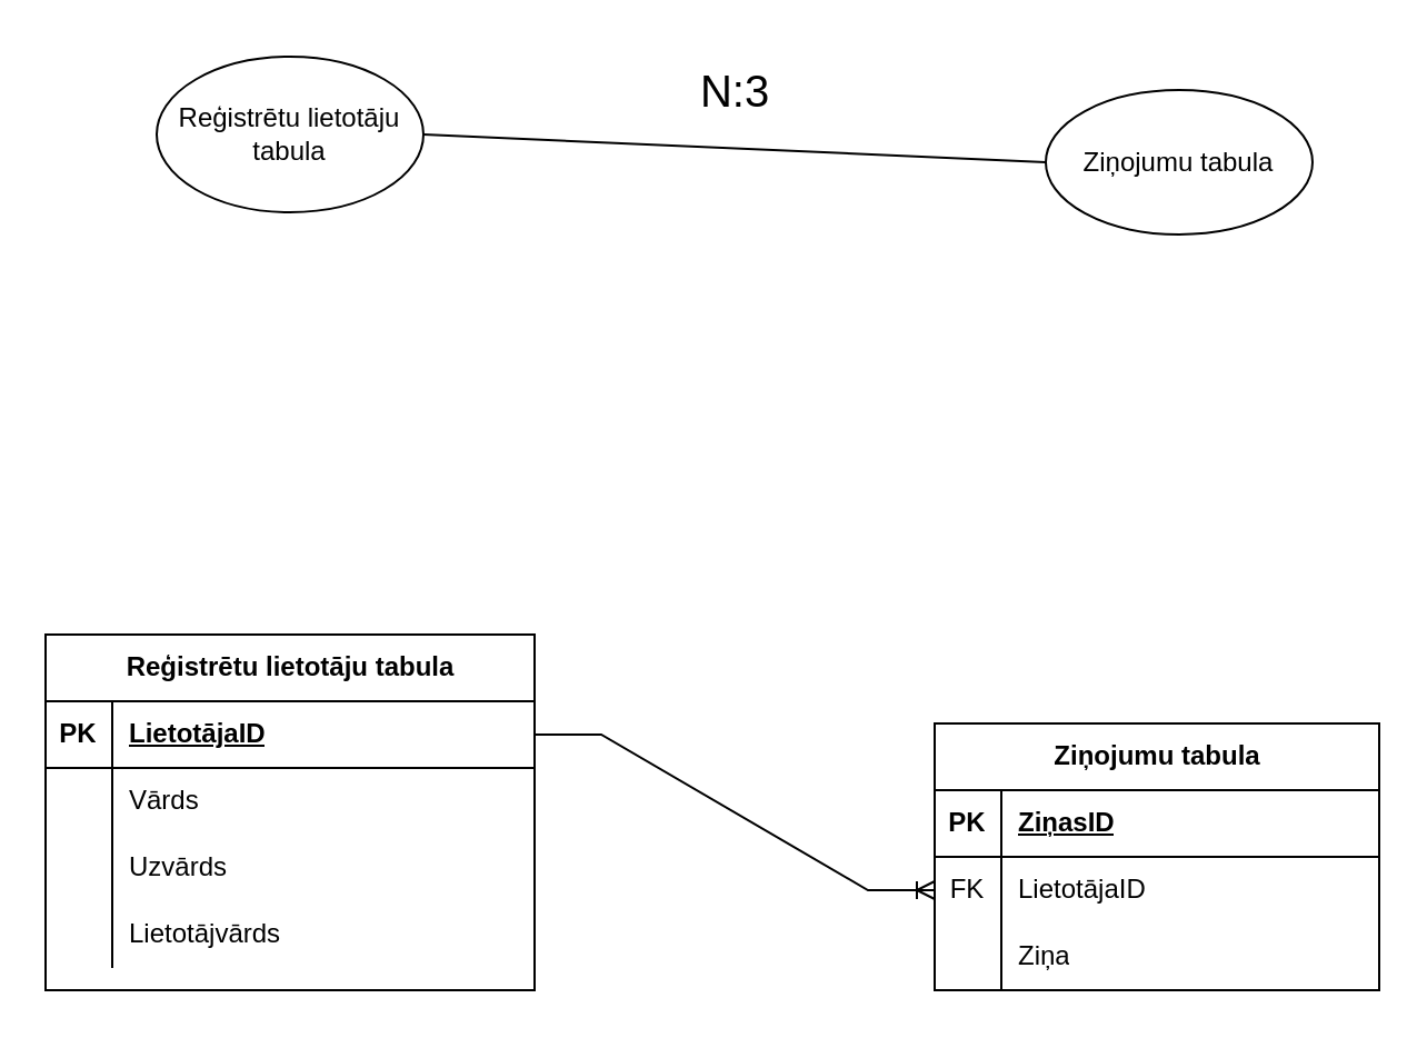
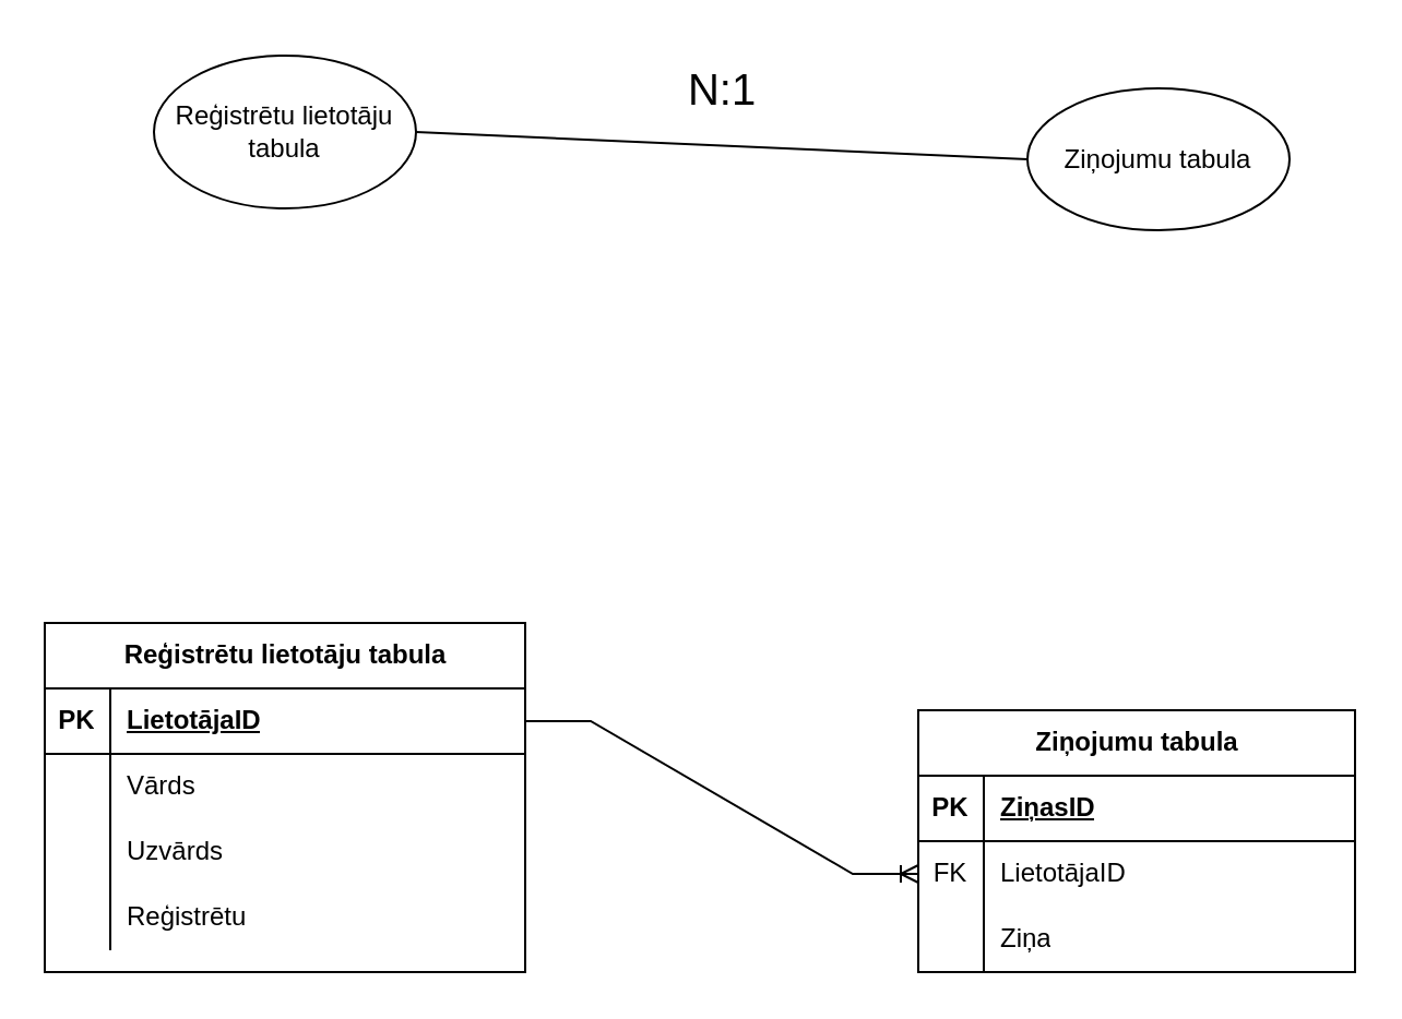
  <mxCell id="0" />
  <mxCell id="1" parent="0" />
  <mxCell id="2" value="Reģistrētu lietotāju tabula" style="shape=table;startSize=30;container=1;collapsible=1;childLayout=tableLayout;fixedRows=1;rowLines=0;fontStyle=1;align=center;resizeLast=1;html=1;" vertex="1" parent="1"><mxGeometry x="20" y="285" width="220" height="160" as="geometry" /></mxCell>
  <mxCell id="3" value="" style="shape=tableRow;horizontal=0;startSize=0;swimlaneHead=0;swimlaneBody=0;fillColor=none;collapsible=0;dropTarget=0;points=[[0,0.5],[1,0.5]];portConstraint=eastwest;top=0;left=0;right=0;bottom=1;" vertex="1" parent="2"><mxGeometry y="30" width="220" height="30" as="geometry" /></mxCell>
  <mxCell id="4" value="PK" style="shape=partialRectangle;connectable=0;fillColor=none;top=0;left=0;bottom=0;right=0;fontStyle=1;overflow=hidden;whiteSpace=wrap;html=1;" vertex="1" parent="3"><mxGeometry width="30" height="30" as="geometry"><mxRectangle width="30" height="30" as="alternateBounds" /></mxGeometry></mxCell>
  <mxCell id="5" value="LietotājaID" style="shape=partialRectangle;connectable=0;fillColor=none;top=0;left=0;bottom=0;right=0;align=left;spacingLeft=6;fontStyle=5;overflow=hidden;whiteSpace=wrap;html=1;" vertex="1" parent="3"><mxGeometry x="30" width="190" height="30" as="geometry"><mxRectangle width="190" height="30" as="alternateBounds" /></mxGeometry></mxCell>
  <mxCell id="6" value="" style="shape=tableRow;horizontal=0;startSize=0;swimlaneHead=0;swimlaneBody=0;fillColor=none;collapsible=0;dropTarget=0;points=[[0,0.5],[1,0.5]];portConstraint=eastwest;top=0;left=0;right=0;bottom=0;" vertex="1" parent="2"><mxGeometry y="60" width="220" height="30" as="geometry" /></mxCell>
  <mxCell id="7" value="" style="shape=partialRectangle;connectable=0;fillColor=none;top=0;left=0;bottom=0;right=0;editable=1;overflow=hidden;whiteSpace=wrap;html=1;" vertex="1" parent="6"><mxGeometry width="30" height="30" as="geometry"><mxRectangle width="30" height="30" as="alternateBounds" /></mxGeometry></mxCell>
  <mxCell id="8" value="Vārds" style="shape=partialRectangle;connectable=0;fillColor=none;top=0;left=0;bottom=0;right=0;align=left;spacingLeft=6;overflow=hidden;whiteSpace=wrap;html=1;" vertex="1" parent="6"><mxGeometry x="30" width="190" height="30" as="geometry"><mxRectangle width="190" height="30" as="alternateBounds" /></mxGeometry></mxCell>
  <mxCell id="9" value="" style="shape=tableRow;horizontal=0;startSize=0;swimlaneHead=0;swimlaneBody=0;fillColor=none;collapsible=0;dropTarget=0;points=[[0,0.5],[1,0.5]];portConstraint=eastwest;top=0;left=0;right=0;bottom=0;" vertex="1" parent="2"><mxGeometry y="90" width="220" height="30" as="geometry" /></mxCell>
  <mxCell id="10" value="" style="shape=partialRectangle;connectable=0;fillColor=none;top=0;left=0;bottom=0;right=0;editable=1;overflow=hidden;whiteSpace=wrap;html=1;" vertex="1" parent="9"><mxGeometry width="30" height="30" as="geometry"><mxRectangle width="30" height="30" as="alternateBounds" /></mxGeometry></mxCell>
  <mxCell id="11" value="Uzvārds" style="shape=partialRectangle;connectable=0;fillColor=none;top=0;left=0;bottom=0;right=0;align=left;spacingLeft=6;overflow=hidden;whiteSpace=wrap;html=1;" vertex="1" parent="9"><mxGeometry x="30" width="190" height="30" as="geometry"><mxRectangle width="190" height="30" as="alternateBounds" /></mxGeometry></mxCell>
  <mxCell id="12" value="" style="shape=tableRow;horizontal=0;startSize=0;swimlaneHead=0;swimlaneBody=0;fillColor=none;collapsible=0;dropTarget=0;points=[[0,0.5],[1,0.5]];portConstraint=eastwest;top=0;left=0;right=0;bottom=0;" vertex="1" parent="2"><mxGeometry y="120" width="220" height="30" as="geometry" /></mxCell>
  <mxCell id="13" value="" style="shape=partialRectangle;connectable=0;fillColor=none;top=0;left=0;bottom=0;right=0;editable=1;overflow=hidden;whiteSpace=wrap;html=1;" vertex="1" parent="12"><mxGeometry width="30" height="30" as="geometry"><mxRectangle width="30" height="30" as="alternateBounds" /></mxGeometry></mxCell>
- <mxCell id="14" value="Lietotājvārds" style="shape=partialRectangle;connectable=0;fillColor=none;top=0;left=0;bottom=0;right=0;align=left;spacingLeft=6;overflow=hidden;whiteSpace=wrap;html=1;" vertex="1" parent="12"><mxGeometry x="30" width="190" height="30" as="geometry"><mxRectangle width="190" height="30" as="alternateBounds" /></mxGeometry></mxCell>
+ <mxCell id="14" value="Reģistrētu" style="shape=partialRectangle;connectable=0;fillColor=none;top=0;left=0;bottom=0;right=0;align=left;spacingLeft=6;overflow=hidden;whiteSpace=wrap;html=1;" vertex="1" parent="12"><mxGeometry x="30" width="190" height="30" as="geometry"><mxRectangle width="190" height="30" as="alternateBounds" /></mxGeometry></mxCell>
  <mxCell id="15" value="Ziņojumu tabula" style="shape=table;startSize=30;container=1;collapsible=1;childLayout=tableLayout;fixedRows=1;rowLines=0;fontStyle=1;align=center;resizeLast=1;html=1;" vertex="1" parent="1"><mxGeometry x="420" y="325" width="200" height="120" as="geometry" /></mxCell>
  <mxCell id="16" value="" style="shape=tableRow;horizontal=0;startSize=0;swimlaneHead=0;swimlaneBody=0;fillColor=none;collapsible=0;dropTarget=0;points=[[0,0.5],[1,0.5]];portConstraint=eastwest;top=0;left=0;right=0;bottom=1;" vertex="1" parent="15"><mxGeometry y="30" width="200" height="30" as="geometry" /></mxCell>
  <mxCell id="17" value="PK" style="shape=partialRectangle;connectable=0;fillColor=none;top=0;left=0;bottom=0;right=0;fontStyle=1;overflow=hidden;whiteSpace=wrap;html=1;" vertex="1" parent="16"><mxGeometry width="30" height="30" as="geometry"><mxRectangle width="30" height="30" as="alternateBounds" /></mxGeometry></mxCell>
  <mxCell id="18" value="ZiņasID" style="shape=partialRectangle;connectable=0;fillColor=none;top=0;left=0;bottom=0;right=0;align=left;spacingLeft=6;fontStyle=5;overflow=hidden;whiteSpace=wrap;html=1;" vertex="1" parent="16"><mxGeometry x="30" width="170" height="30" as="geometry"><mxRectangle width="170" height="30" as="alternateBounds" /></mxGeometry></mxCell>
  <mxCell id="19" value="" style="shape=tableRow;horizontal=0;startSize=0;swimlaneHead=0;swimlaneBody=0;fillColor=none;collapsible=0;dropTarget=0;points=[[0,0.5],[1,0.5]];portConstraint=eastwest;top=0;left=0;right=0;bottom=0;" vertex="1" parent="15"><mxGeometry y="60" width="200" height="30" as="geometry" /></mxCell>
  <mxCell id="20" value="FK" style="shape=partialRectangle;connectable=0;fillColor=none;top=0;left=0;bottom=0;right=0;fontStyle=0;overflow=hidden;whiteSpace=wrap;html=1;" vertex="1" parent="19"><mxGeometry width="30" height="30" as="geometry"><mxRectangle width="30" height="30" as="alternateBounds" /></mxGeometry></mxCell>
  <mxCell id="21" value="LietotājaID" style="shape=partialRectangle;connectable=0;fillColor=none;top=0;left=0;bottom=0;right=0;align=left;spacingLeft=6;fontStyle=0;overflow=hidden;whiteSpace=wrap;html=1;" vertex="1" parent="19"><mxGeometry x="30" width="170" height="30" as="geometry"><mxRectangle width="170" height="30" as="alternateBounds" /></mxGeometry></mxCell>
  <mxCell id="22" value="" style="shape=tableRow;horizontal=0;startSize=0;swimlaneHead=0;swimlaneBody=0;fillColor=none;collapsible=0;dropTarget=0;points=[[0,0.5],[1,0.5]];portConstraint=eastwest;top=0;left=0;right=0;bottom=0;" vertex="1" parent="15"><mxGeometry y="90" width="200" height="30" as="geometry" /></mxCell>
  <mxCell id="23" value="" style="shape=partialRectangle;connectable=0;fillColor=none;top=0;left=0;bottom=0;right=0;editable=1;overflow=hidden;whiteSpace=wrap;html=1;" vertex="1" parent="22"><mxGeometry width="30" height="30" as="geometry"><mxRectangle width="30" height="30" as="alternateBounds" /></mxGeometry></mxCell>
  <mxCell id="24" value="Ziņa" style="shape=partialRectangle;connectable=0;fillColor=none;top=0;left=0;bottom=0;right=0;align=left;spacingLeft=6;overflow=hidden;whiteSpace=wrap;html=1;" vertex="1" parent="22"><mxGeometry x="30" width="170" height="30" as="geometry"><mxRectangle width="170" height="30" as="alternateBounds" /></mxGeometry></mxCell>
  <mxCell id="25" value="" style="edgeStyle=entityRelationEdgeStyle;fontSize=12;html=1;endArrow=ERoneToMany;rounded=0;exitX=1;exitY=0.5;exitDx=0;exitDy=0;entryX=0;entryY=0.5;entryDx=0;entryDy=0;" edge="1" parent="1" source="3" target="19"><mxGeometry width="100" height="100" relative="1" as="geometry"><mxPoint x="260" y="245" as="sourcePoint" /><mxPoint x="360" y="145" as="targetPoint" /></mxGeometry></mxCell>
  <mxCell id="26" value="Reģistrētu lietotāju tabula" style="ellipse;whiteSpace=wrap;html=1;align=center;" vertex="1" parent="1"><mxGeometry x="70" y="25" width="120" height="70" as="geometry" /></mxCell>
  <mxCell id="27" value="Ziņojumu tabula" style="ellipse;whiteSpace=wrap;html=1;align=center;" vertex="1" parent="1"><mxGeometry x="470" y="40" width="120" height="65" as="geometry" /></mxCell>
  <mxCell id="28" value="" style="endArrow=none;html=1;rounded=0;exitX=1;exitY=0.5;exitDx=0;exitDy=0;entryX=0;entryY=0.5;entryDx=0;entryDy=0;" edge="1" parent="1" source="26" target="27"><mxGeometry relative="1" as="geometry"><mxPoint x="220" y="65" as="sourcePoint" /><mxPoint x="400" y="65" as="targetPoint" /></mxGeometry></mxCell>
- <mxCell id="29" value="N:3" style="text;html=1;align=center;verticalAlign=middle;resizable=0;points=[];autosize=1;strokeColor=none;fillColor=none;fontSize=20;" vertex="1" parent="1"><mxGeometry x="305" y="20" width="50" height="40" as="geometry" /></mxCell>
+ <mxCell id="29" value="N:1" style="text;html=1;align=center;verticalAlign=middle;resizable=0;points=[];autosize=1;strokeColor=none;fillColor=none;fontSize=20;" vertex="1" parent="1"><mxGeometry x="305" y="20" width="50" height="40" as="geometry" /></mxCell>
